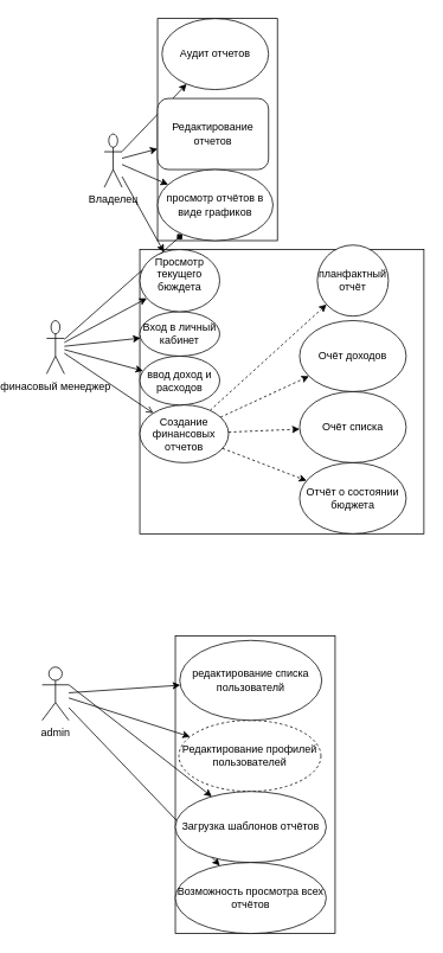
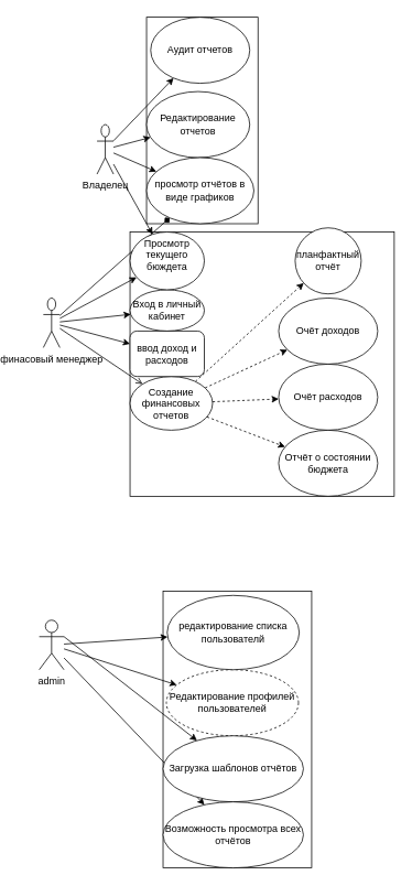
  <mxCell id="0" />
  <mxCell id="1" parent="0" />
  <mxCell id="2" value="" style="rounded=0;whiteSpace=wrap;html=1;" parent="1" vertex="1"><mxGeometry x="130" y="280" width="320" height="320" as="geometry" /></mxCell>
  <mxCell id="3" value="" style="rounded=0;whiteSpace=wrap;html=1;" parent="1" vertex="1"><mxGeometry x="150" y="20" width="135" height="250" as="geometry" /></mxCell>
  <mxCell id="4" value="" style="rounded=0;whiteSpace=wrap;html=1;" parent="1" vertex="1"><mxGeometry x="170" y="715" width="180" height="335" as="geometry" /></mxCell>
  <mxCell id="5" style="edgeStyle=none;html=1;" parent="1" source="10" target="38" edge="1"><mxGeometry relative="1" as="geometry" /></mxCell>
  <mxCell id="6" style="edgeStyle=none;html=1;" parent="1" source="10" target="11" edge="1"><mxGeometry relative="1" as="geometry" /></mxCell>
  <mxCell id="7" style="edgeStyle=none;html=1;" parent="1" source="10" target="34" edge="1"><mxGeometry relative="1" as="geometry" /></mxCell>
  <mxCell id="8" style="edgeStyle=none;html=1;endArrow=open;" parent="1" source="10" target="17" edge="1"><mxGeometry relative="1" as="geometry" /></mxCell>
  <mxCell id="9" style="edgeStyle=none;html=1;endArrow=diamond;" parent="1" source="10" target="39" edge="1"><mxGeometry relative="1" as="geometry" /></mxCell>
  <mxCell id="10" value="финасовый менеджер" style="shape=umlActor;verticalLabelPosition=bottom;verticalAlign=top;html=1;outlineConnect=0;" parent="1" vertex="1"><mxGeometry x="25" y="360" width="20" height="60" as="geometry" /></mxCell>
  <mxCell id="11" value="Вход в личный кабинет" style="ellipse;whiteSpace=wrap;html=1;" parent="1" vertex="1"><mxGeometry x="130" y="350" width="90" height="50" as="geometry" /></mxCell>
  <mxCell id="12" value="Редактирование профилей пользователей" style="ellipse;whiteSpace=wrap;html=1;dashed=1;" parent="1" vertex="1"><mxGeometry x="174" y="810" width="160" height="80" as="geometry" /></mxCell>
  <mxCell id="13" style="edgeStyle=none;html=1;dashed=1;" parent="1" source="17" target="32" edge="1"><mxGeometry relative="1" as="geometry" /></mxCell>
  <mxCell id="14" style="edgeStyle=none;html=1;dashed=1;" parent="1" source="17" target="33" edge="1"><mxGeometry relative="1" as="geometry" /></mxCell>
  <mxCell id="15" style="edgeStyle=none;html=1;dashed=1;" parent="1" source="17" target="36" edge="1"><mxGeometry relative="1" as="geometry" /></mxCell>
  <mxCell id="16" style="edgeStyle=none;html=1;dashed=1;" parent="1" source="17" target="37" edge="1"><mxGeometry relative="1" as="geometry" /></mxCell>
  <mxCell id="17" value="Создание финансовых отчетов" style="ellipse;whiteSpace=wrap;html=1;direction=south;" parent="1" vertex="1"><mxGeometry x="130" y="455" width="100" height="65" as="geometry" /></mxCell>
  <mxCell id="18" style="edgeStyle=none;html=1;" parent="1" source="22" target="23" edge="1"><mxGeometry relative="1" as="geometry" /></mxCell>
  <mxCell id="19" style="edgeStyle=none;html=1;" parent="1" source="22" target="12" edge="1"><mxGeometry relative="1" as="geometry" /></mxCell>
  <mxCell id="20" style="edgeStyle=none;html=1;exitX=1;exitY=0.333;exitDx=0;exitDy=0;exitPerimeter=0;" parent="1" source="22" target="29" edge="1"><mxGeometry relative="1" as="geometry" /></mxCell>
  <mxCell id="21" style="edgeStyle=none;html=1;" parent="1" source="22" target="30" edge="1"><mxGeometry relative="1" as="geometry" /></mxCell>
  <mxCell id="22" value="admin&lt;div&gt;&lt;br&gt;&lt;/div&gt;" style="shape=umlActor;verticalLabelPosition=bottom;verticalAlign=top;html=1;outlineConnect=0;" parent="1" vertex="1"><mxGeometry x="20" y="750" width="30" height="60" as="geometry" /></mxCell>
  <mxCell id="23" value="редактирование списка пользователй" style="ellipse;whiteSpace=wrap;html=1;" parent="1" vertex="1"><mxGeometry x="175" y="720" width="160" height="90" as="geometry" /></mxCell>
  <mxCell id="24" style="edgeStyle=none;html=1;" parent="1" source="28" target="39" edge="1"><mxGeometry relative="1" as="geometry" /></mxCell>
  <mxCell id="25" style="edgeStyle=none;html=1;" parent="1" source="28" target="35" edge="1"><mxGeometry relative="1" as="geometry" /></mxCell>
  <mxCell id="26" style="edgeStyle=none;html=1;" parent="1" source="28" target="34" edge="1"><mxGeometry relative="1" as="geometry" /></mxCell>
  <mxCell id="27" style="edgeStyle=none;html=1;" parent="1" source="28" target="31" edge="1"><mxGeometry relative="1" as="geometry" /></mxCell>
  <mxCell id="28" value="Владелец" style="shape=umlActor;verticalLabelPosition=bottom;verticalAlign=top;html=1;outlineConnect=0;" parent="1" vertex="1"><mxGeometry x="90" y="150" width="20" height="60" as="geometry" /></mxCell>
  <mxCell id="29" value="Загрузка шаблонов отчётов" style="ellipse;whiteSpace=wrap;html=1;" parent="1" vertex="1"><mxGeometry x="170" y="890" width="170" height="80" as="geometry" /></mxCell>
  <mxCell id="30" value="Возможность просмотра всех отчётов" style="ellipse;whiteSpace=wrap;html=1;" parent="1" vertex="1"><mxGeometry x="170" y="970" width="170" height="80" as="geometry" /></mxCell>
- <mxCell id="31" value="Редактирование отчетов" style="whiteSpace=wrap;html=1;rounded=1;" parent="1" vertex="1"><mxGeometry x="150" y="110" width="125" height="80" as="geometry" /></mxCell>
+ <mxCell id="31" value="Редактирование отчетов" style="ellipse;whiteSpace=wrap;html=1;" parent="1" vertex="1"><mxGeometry x="150" y="110" width="125" height="80" as="geometry" /></mxCell>
  <mxCell id="32" value="Очёт доходов" style="ellipse;whiteSpace=wrap;html=1;" parent="1" vertex="1"><mxGeometry x="310" y="360" width="120" height="80" as="geometry" /></mxCell>
- <mxCell id="33" value="Очёт списка" style="ellipse;whiteSpace=wrap;html=1;" parent="1" vertex="1"><mxGeometry x="310" y="440" width="120" height="80" as="geometry" /></mxCell>
+ <mxCell id="33" value="Очёт расходов" style="ellipse;whiteSpace=wrap;html=1;" parent="1" vertex="1"><mxGeometry x="310" y="440" width="120" height="80" as="geometry" /></mxCell>
  <mxCell id="34" value="Просмотр текущего бюждета&lt;div&gt;&lt;br&gt;&lt;/div&gt;" style="ellipse;whiteSpace=wrap;html=1;" parent="1" vertex="1"><mxGeometry x="130" y="280" width="90" height="70" as="geometry" /></mxCell>
  <mxCell id="35" value="Аудит отчетов" style="ellipse;whiteSpace=wrap;html=1;" parent="1" vertex="1"><mxGeometry x="155" y="20" width="120" height="80" as="geometry" /></mxCell>
  <mxCell id="36" value="планфактный отчёт" style="ellipse;whiteSpace=wrap;html=1;aspect=fixed;" parent="1" vertex="1"><mxGeometry x="330" y="275" width="80" height="80" as="geometry" /></mxCell>
  <mxCell id="37" value="Отчёт о состоянии бюджета" style="ellipse;whiteSpace=wrap;html=1;" parent="1" vertex="1"><mxGeometry x="310" y="520" width="120" height="80" as="geometry" /></mxCell>
- <mxCell id="38" value="ввод доход и расходов" style="ellipse;whiteSpace=wrap;html=1;" parent="1" vertex="1"><mxGeometry x="130" y="400" width="90" height="55" as="geometry" /></mxCell>
+ <mxCell id="38" value="ввод доход и расходов" style="whiteSpace=wrap;html=1;rounded=1;" parent="1" vertex="1"><mxGeometry x="130" y="400" width="90" height="55" as="geometry" /></mxCell>
  <mxCell id="39" value="просмотр отчётов в виде графиков" style="ellipse;whiteSpace=wrap;html=1;" parent="1" vertex="1"><mxGeometry x="150" y="190" width="130" height="80" as="geometry" /></mxCell>
